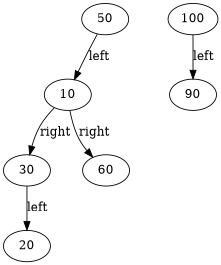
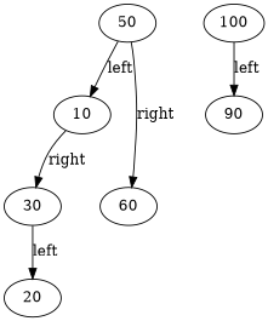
  digraph {
    50
    10
    60
    30
    20
    100
    90
    50 -> 10 [label=left]
-   10 -> 60 [label=right]
+   50 -> 60 [label=right]
    10 -> 30 [label=right]
    30 -> 20 [label=left]
    100 -> 90 [label=left]
  }
